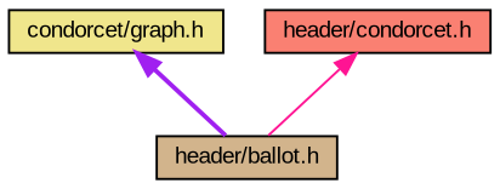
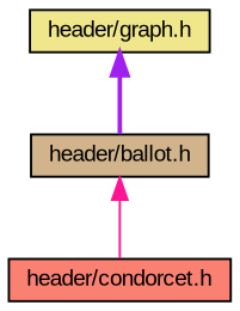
  digraph {
    fontname="Liberation Sans"
    node [color=black fontname="Liberation Sans" fontsize=10 shape=record style=filled]
    edge [dir=back fontname="Liberation Sans" fontsize=10 labelfontname=Helvetica labelfontsize=10]
-   n1 [fillcolor=khaki height=0.2 label="condorcet/graph.h" width=0.4]
+   n1 [fillcolor=khaki height=0.2 label="header/graph.h" width=0.4]
    n2 [fillcolor=tan height=0.2 label="header/ballot.h" width=0.4]
    n3 [fillcolor=salmon height=0.2 label="header/condorcet.h" width=0.4]
    n1 -> n2 [color=purple style=bold]
-   n3 -> n2 [color=deeppink style=solid]
+   n2 -> n3 [color=deeppink style=solid]
  }
